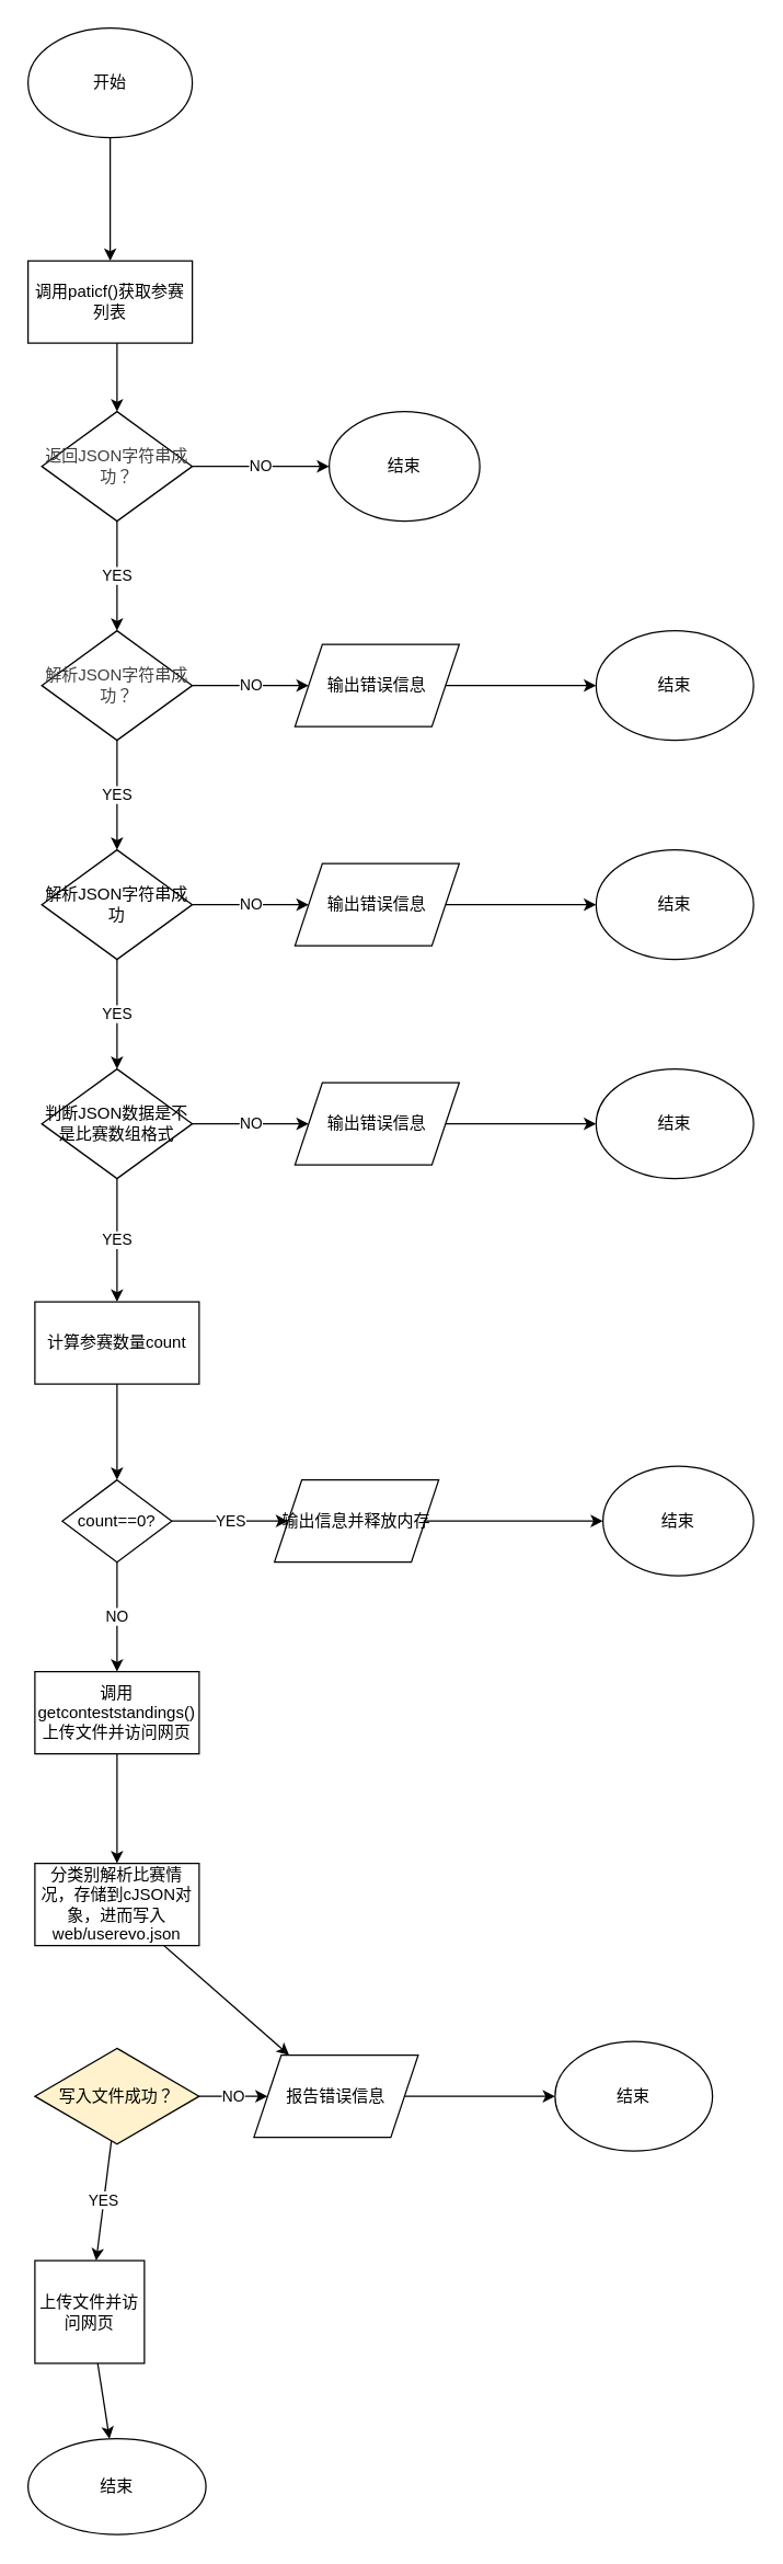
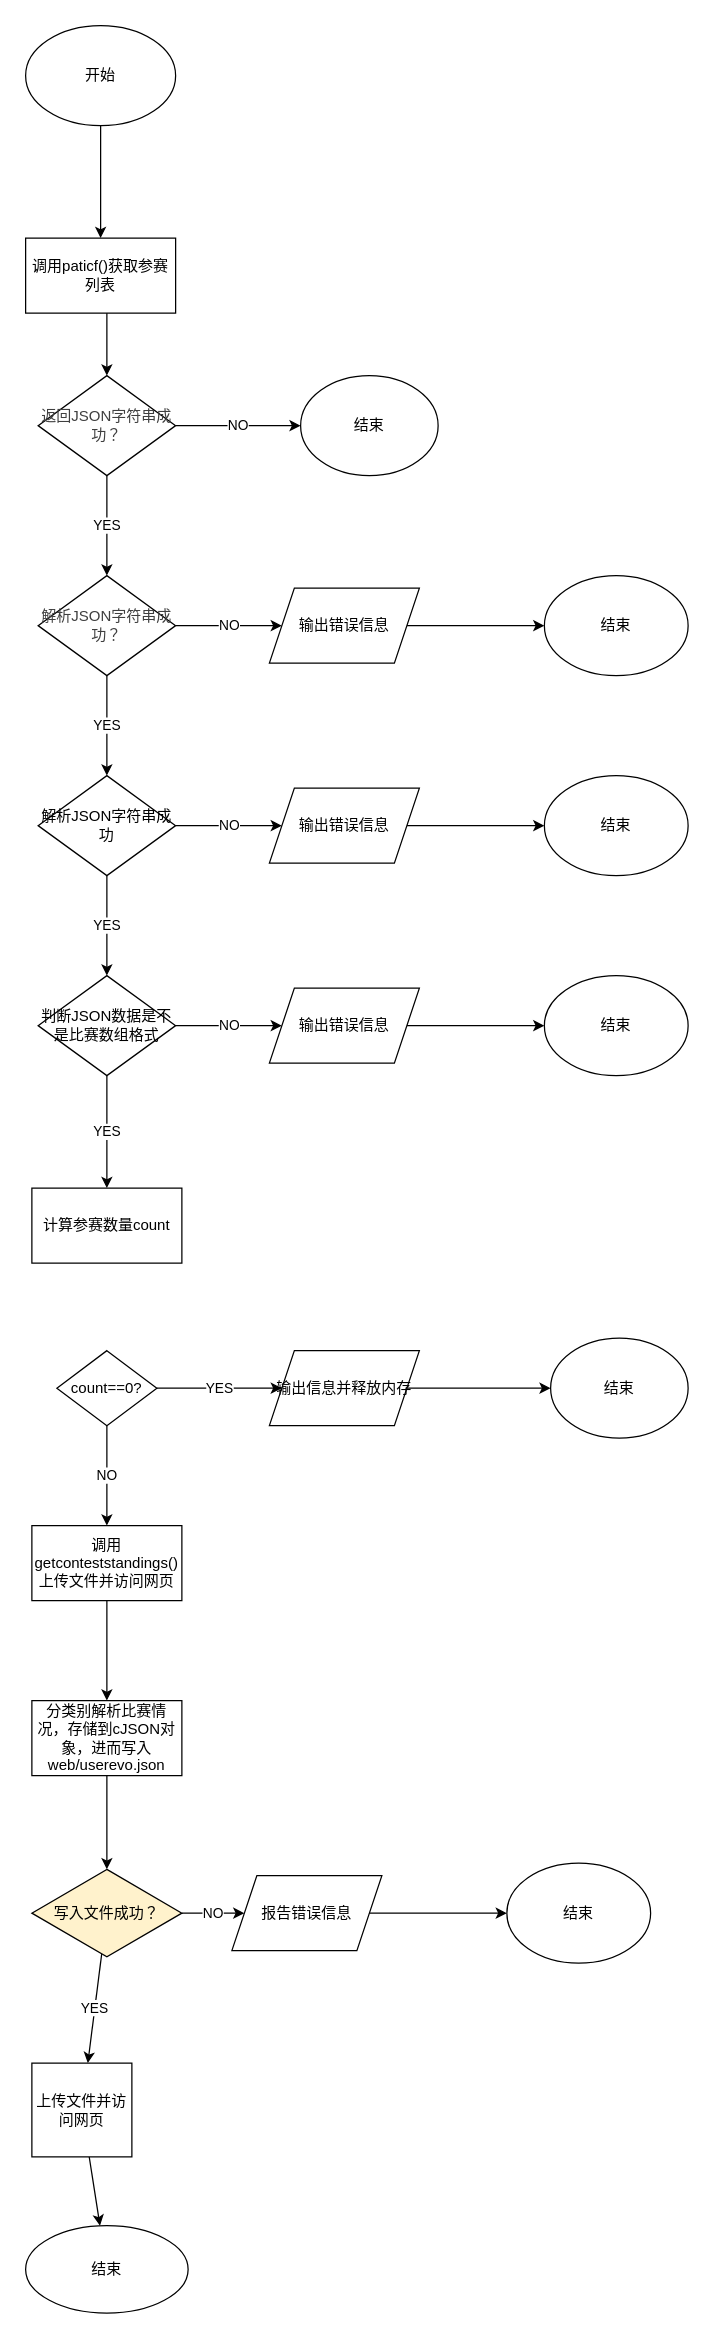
  <mxCell id="0" />
  <mxCell id="1" parent="0" />
  <mxCell id="2" value="" style="edgeStyle=none;html=1;" parent="1" source="3" target="4" edge="1"><mxGeometry relative="1" as="geometry" /></mxCell>
  <mxCell id="3" value="开始" style="ellipse;whiteSpace=wrap;html=1;" parent="1" vertex="1"><mxGeometry x="20" y="20" width="120" height="80" as="geometry" /></mxCell>
  <mxCell id="4" value="调用paticf()获取参赛列表" style="whiteSpace=wrap;html=1;" parent="1" vertex="1"><mxGeometry x="20" y="190" width="120" height="60" as="geometry" /></mxCell>
  <mxCell id="5" value="NO" style="edgeStyle=none;html=1;" parent="1" target="6" edge="1"><mxGeometry relative="1" as="geometry"><mxPoint x="140" y="340" as="sourcePoint" /><mxPoint as="offset" /></mxGeometry></mxCell>
  <mxCell id="6" value="结束" style="ellipse;whiteSpace=wrap;html=1;" parent="1" vertex="1"><mxGeometry x="240" y="300" width="110" height="80" as="geometry" /></mxCell>
  <mxCell id="7" value="YES" style="edgeStyle=none;html=1;" parent="1" source="8" target="12" edge="1"><mxGeometry relative="1" as="geometry" /></mxCell>
  <mxCell id="8" value="&lt;span style=&quot;color: rgb(63, 63, 63);&quot;&gt;返回JSON字符串成功？&lt;/span&gt;" style="rhombus;whiteSpace=wrap;html=1;" parent="1" vertex="1"><mxGeometry x="30" y="300" width="110" height="80" as="geometry" /></mxCell>
  <mxCell id="9" value="" style="edgeStyle=none;html=1;" parent="1" target="8" edge="1"><mxGeometry relative="1" as="geometry"><mxPoint x="85" y="250" as="sourcePoint" /></mxGeometry></mxCell>
  <mxCell id="10" value="NO" style="edgeStyle=none;html=1;" parent="1" source="12" target="14" edge="1"><mxGeometry relative="1" as="geometry" /></mxCell>
  <mxCell id="11" value="YES" style="edgeStyle=none;html=1;" parent="1" source="12" target="17" edge="1"><mxGeometry relative="1" as="geometry" /></mxCell>
  <mxCell id="12" value="&lt;span style=&quot;color: rgb(63, 63, 63);&quot;&gt;解析JSON字符串成功？&lt;/span&gt;" style="rhombus;whiteSpace=wrap;html=1;" parent="1" vertex="1"><mxGeometry x="30" y="460" width="110" height="80" as="geometry" /></mxCell>
  <mxCell id="13" value="" style="edgeStyle=none;html=1;" parent="1" source="14" target="15" edge="1"><mxGeometry relative="1" as="geometry" /></mxCell>
  <mxCell id="14" value="输出错误信息" style="shape=parallelogram;perimeter=parallelogramPerimeter;whiteSpace=wrap;html=1;fixedSize=1;" parent="1" vertex="1"><mxGeometry x="215" y="470" width="120" height="60" as="geometry" /></mxCell>
  <mxCell id="15" value="结束" style="ellipse;whiteSpace=wrap;html=1;" parent="1" vertex="1"><mxGeometry x="435" y="460" width="115" height="80" as="geometry" /></mxCell>
  <mxCell id="16" value="YES" style="edgeStyle=none;html=1;" parent="1" source="17" target="23" edge="1"><mxGeometry relative="1" as="geometry" /></mxCell>
  <mxCell id="17" value="解析JSON字符串成功" style="rhombus;whiteSpace=wrap;html=1;" parent="1" vertex="1"><mxGeometry x="30" y="620" width="110" height="80" as="geometry" /></mxCell>
  <mxCell id="18" value="NO" style="edgeStyle=none;html=1;" parent="1" target="20" edge="1"><mxGeometry relative="1" as="geometry"><mxPoint x="140" y="660" as="sourcePoint" /></mxGeometry></mxCell>
  <mxCell id="19" value="" style="edgeStyle=none;html=1;" parent="1" source="20" target="21" edge="1"><mxGeometry relative="1" as="geometry" /></mxCell>
  <mxCell id="20" value="输出错误信息" style="shape=parallelogram;perimeter=parallelogramPerimeter;whiteSpace=wrap;html=1;fixedSize=1;" parent="1" vertex="1"><mxGeometry x="215" y="630" width="120" height="60" as="geometry" /></mxCell>
  <mxCell id="21" value="结束" style="ellipse;whiteSpace=wrap;html=1;" parent="1" vertex="1"><mxGeometry x="435" y="620" width="115" height="80" as="geometry" /></mxCell>
  <mxCell id="22" value="YES" style="edgeStyle=none;html=1;" parent="1" source="23" edge="1"><mxGeometry relative="1" as="geometry"><mxPoint x="85" y="950" as="targetPoint" /></mxGeometry></mxCell>
  <mxCell id="23" value="判断JSON数据是不是比赛数组格式" style="rhombus;whiteSpace=wrap;html=1;" parent="1" vertex="1"><mxGeometry x="30" y="780" width="110" height="80" as="geometry" /></mxCell>
  <mxCell id="24" value="NO" style="edgeStyle=none;html=1;" parent="1" target="26" edge="1"><mxGeometry relative="1" as="geometry"><mxPoint x="140" y="820" as="sourcePoint" /></mxGeometry></mxCell>
  <mxCell id="25" value="" style="edgeStyle=none;html=1;" parent="1" source="26" target="27" edge="1"><mxGeometry relative="1" as="geometry" /></mxCell>
  <mxCell id="26" value="输出错误信息" style="shape=parallelogram;perimeter=parallelogramPerimeter;whiteSpace=wrap;html=1;fixedSize=1;" parent="1" vertex="1"><mxGeometry x="215" y="790" width="120" height="60" as="geometry" /></mxCell>
  <mxCell id="27" value="结束" style="ellipse;whiteSpace=wrap;html=1;" parent="1" vertex="1"><mxGeometry x="435" y="780" width="115" height="80" as="geometry" /></mxCell>
- <mxCell id="28" value="" style="edgeStyle=none;html=1;" parent="1" source="29" target="32" edge="1"><mxGeometry relative="1" as="geometry" /></mxCell>
  <mxCell id="29" value="计算参赛数量count" style="rounded=0;whiteSpace=wrap;html=1;" parent="1" vertex="1"><mxGeometry x="25" y="950" width="120" height="60" as="geometry" /></mxCell>
  <mxCell id="30" value="YES" style="edgeStyle=none;html=1;" parent="1" source="32" target="34" edge="1"><mxGeometry relative="1" as="geometry" /></mxCell>
  <mxCell id="31" value="NO" style="edgeStyle=none;html=1;" parent="1" source="32" target="37" edge="1"><mxGeometry relative="1" as="geometry" /></mxCell>
  <mxCell id="32" value="count==0?" style="rhombus;whiteSpace=wrap;html=1;rounded=0;" parent="1" vertex="1"><mxGeometry x="45" y="1080" width="80" height="60" as="geometry" /></mxCell>
  <mxCell id="33" value="" style="edgeStyle=none;html=1;" parent="1" source="34" target="35" edge="1"><mxGeometry relative="1" as="geometry" /></mxCell>
- <mxCell id="34" value="输出信息并释放内存" style="shape=parallelogram;perimeter=parallelogramPerimeter;whiteSpace=wrap;html=1;fixedSize=1;" parent="1" vertex="1"><mxGeometry x="200" y="1080" width="120" height="60" as="geometry" /></mxCell>
+ <mxCell id="34" value="输出信息并释放内存" style="shape=parallelogram;perimeter=parallelogramPerimeter;whiteSpace=wrap;html=1;fixedSize=1;" parent="1" vertex="1"><mxGeometry x="215" y="1080" width="120" height="60" as="geometry" /></mxCell>
  <mxCell id="35" value="结束" style="ellipse;whiteSpace=wrap;html=1;" parent="1" vertex="1"><mxGeometry x="440" y="1070" width="110" height="80" as="geometry" /></mxCell>
  <mxCell id="36" value="" style="edgeStyle=none;html=1;" edge="1" parent="1" source="37" target="39"><mxGeometry relative="1" as="geometry" /></mxCell>
  <mxCell id="37" value="调用getconteststandings()上传文件并访问网页" style="whiteSpace=wrap;html=1;rounded=0;" parent="1" vertex="1"><mxGeometry x="25" y="1220" width="120" height="60" as="geometry" /></mxCell>
- <mxCell id="38" value="" style="edgeStyle=none;html=1;" edge="1" parent="1" source="39" target="44"><mxGeometry relative="1" as="geometry" /></mxCell>
+ <mxCell id="38" value="" style="edgeStyle=none;html=1;" edge="1" parent="1" source="39" target="42"><mxGeometry relative="1" as="geometry" /></mxCell>
  <mxCell id="39" value="分类别解析比赛情况，存储到cJSON对象，进而写入web/userevo.json" style="whiteSpace=wrap;html=1;rounded=0;" vertex="1" parent="1"><mxGeometry x="25" y="1360" width="120" height="60" as="geometry" /></mxCell>
  <mxCell id="40" value="NO" style="edgeStyle=none;html=1;" edge="1" parent="1" source="42" target="44"><mxGeometry relative="1" as="geometry" /></mxCell>
  <mxCell id="41" value="YES" style="edgeStyle=none;html=1;" edge="1" parent="1" source="42" target="47"><mxGeometry relative="1" as="geometry" /></mxCell>
  <mxCell id="42" value="写入文件成功？" style="rhombus;whiteSpace=wrap;html=1;rounded=0;fillColor=#fff2cc;" vertex="1" parent="1"><mxGeometry x="25" y="1495" width="120" height="70" as="geometry" /></mxCell>
  <mxCell id="43" value="" style="edgeStyle=none;html=1;" edge="1" parent="1" source="44" target="45"><mxGeometry relative="1" as="geometry" /></mxCell>
  <mxCell id="44" value="报告错误信息" style="shape=parallelogram;perimeter=parallelogramPerimeter;whiteSpace=wrap;html=1;fixedSize=1;rounded=0;" vertex="1" parent="1"><mxGeometry x="185" y="1500" width="120" height="60" as="geometry" /></mxCell>
  <mxCell id="45" value="结束" style="ellipse;whiteSpace=wrap;html=1;rounded=0;" vertex="1" parent="1"><mxGeometry x="405" y="1490" width="115" height="80" as="geometry" /></mxCell>
  <mxCell id="46" value="" style="edgeStyle=none;html=1;" edge="1" parent="1" source="47" target="48"><mxGeometry relative="1" as="geometry" /></mxCell>
  <mxCell id="47" value="上传文件并访问网页" style="whiteSpace=wrap;html=1;rounded=0;" vertex="1" parent="1"><mxGeometry x="25" y="1650" width="80" height="75" as="geometry" /></mxCell>
  <mxCell id="48" value="结束" style="ellipse;whiteSpace=wrap;html=1;rounded=0;" vertex="1" parent="1"><mxGeometry x="20" y="1780" width="130" height="70" as="geometry" /></mxCell>
